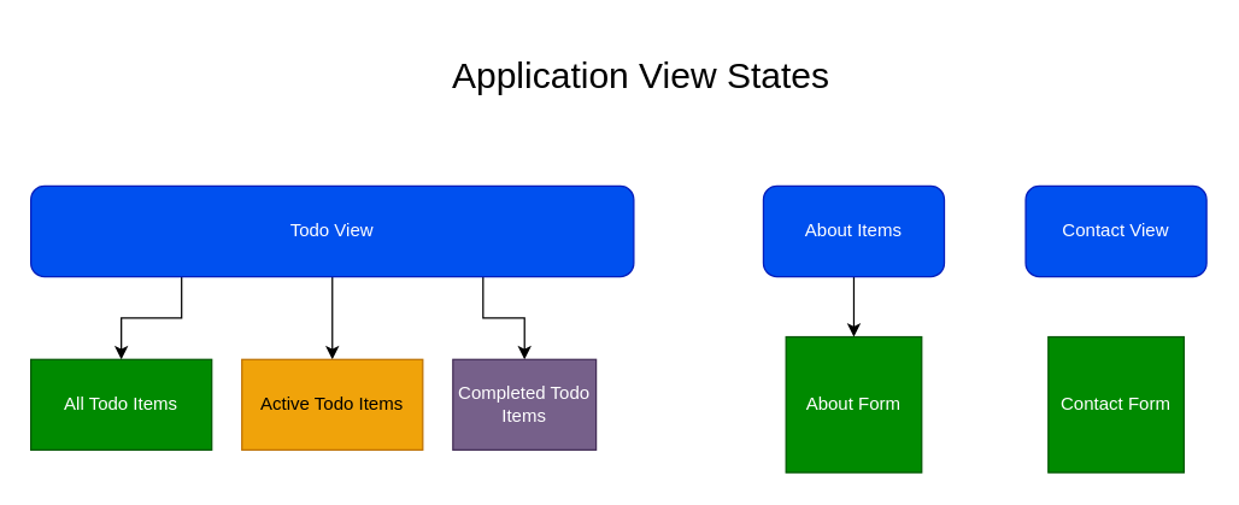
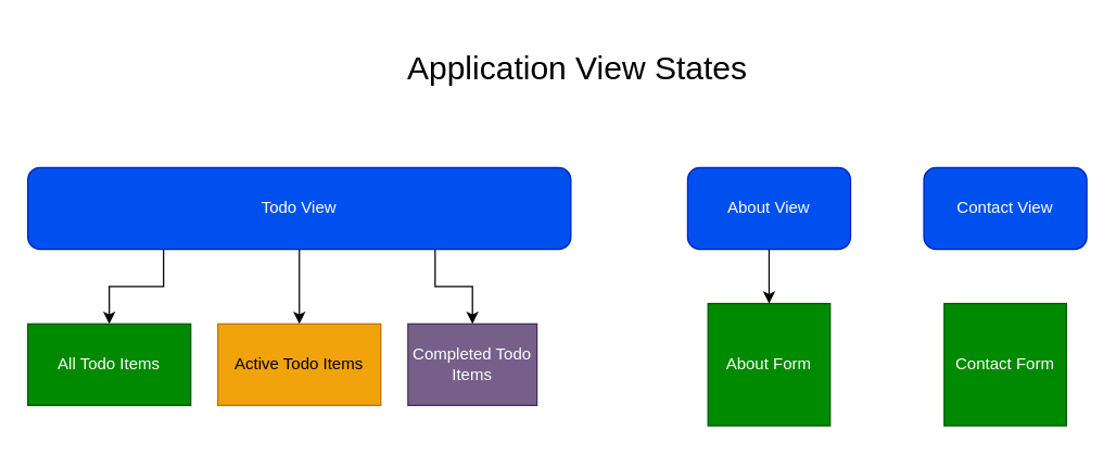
  <mxCell id="0" />
  <mxCell id="1" parent="0" />
  <mxCell id="2" value="" style="edgeStyle=orthogonalEdgeStyle;rounded=0;orthogonalLoop=1;jettySize=auto;html=1;" edge="1" parent="1" source="5" target="12"><mxGeometry relative="1" as="geometry" /></mxCell>
  <mxCell id="3" style="edgeStyle=orthogonalEdgeStyle;rounded=0;orthogonalLoop=1;jettySize=auto;html=1;exitX=0.25;exitY=1;exitDx=0;exitDy=0;" edge="1" parent="1" source="5" target="11"><mxGeometry relative="1" as="geometry" /></mxCell>
  <mxCell id="4" style="edgeStyle=orthogonalEdgeStyle;rounded=0;orthogonalLoop=1;jettySize=auto;html=1;exitX=0.75;exitY=1;exitDx=0;exitDy=0;entryX=0.5;entryY=0;entryDx=0;entryDy=0;" edge="1" parent="1" source="5" target="13"><mxGeometry relative="1" as="geometry" /></mxCell>
  <mxCell id="5" value="Todo View" style="rounded=1;whiteSpace=wrap;html=1;fillColor=#0050ef;fontColor=#ffffff;strokeColor=#001DBC;" vertex="1" parent="1"><mxGeometry x="20" y="123" width="400" height="60" as="geometry" /></mxCell>
  <mxCell id="6" value="" style="edgeStyle=orthogonalEdgeStyle;rounded=0;orthogonalLoop=1;jettySize=auto;html=1;" edge="1" parent="1" source="7" target="10"><mxGeometry relative="1" as="geometry" /></mxCell>
- <mxCell id="7" value="About Items" style="rounded=1;whiteSpace=wrap;html=1;fillColor=#0050ef;fontColor=#ffffff;strokeColor=#001DBC;" vertex="1" parent="1"><mxGeometry x="506" y="123" width="120" height="60" as="geometry" /></mxCell>
+ <mxCell id="7" value="About View" style="rounded=1;whiteSpace=wrap;html=1;fillColor=#0050ef;fontColor=#ffffff;strokeColor=#001DBC;" vertex="1" parent="1"><mxGeometry x="506" y="123" width="120" height="60" as="geometry" /></mxCell>
  <mxCell id="8" value="Contact View" style="rounded=1;whiteSpace=wrap;html=1;fillColor=#0050ef;fontColor=#ffffff;strokeColor=#001DBC;" vertex="1" parent="1"><mxGeometry x="680" y="123" width="120" height="60" as="geometry" /></mxCell>
  <mxCell id="9" value="Contact Form" style="whiteSpace=wrap;html=1;aspect=fixed;fillColor=#008a00;fontColor=#ffffff;strokeColor=#005700;" vertex="1" parent="1"><mxGeometry x="695" y="223" width="90" height="90" as="geometry" /></mxCell>
  <mxCell id="10" value="About Form" style="whiteSpace=wrap;html=1;aspect=fixed;fillColor=#008a00;fontColor=#ffffff;strokeColor=#005700;" vertex="1" parent="1"><mxGeometry x="521" y="223" width="90" height="90" as="geometry" /></mxCell>
  <mxCell id="11" value="All Todo Items" style="rounded=0;whiteSpace=wrap;html=1;fillColor=#008a00;fontColor=#ffffff;strokeColor=#005700;" vertex="1" parent="1"><mxGeometry x="20" y="238" width="120" height="60" as="geometry" /></mxCell>
  <mxCell id="12" value="Active Todo Items" style="rounded=0;whiteSpace=wrap;html=1;fillColor=#f0a30a;fontColor=#000000;strokeColor=#BD7000;" vertex="1" parent="1"><mxGeometry x="160" y="238" width="120" height="60" as="geometry" /></mxCell>
  <mxCell id="13" value="Completed Todo Items" style="rounded=0;whiteSpace=wrap;html=1;fillColor=#76608a;fontColor=#ffffff;strokeColor=#432D57;" vertex="1" parent="1"><mxGeometry x="300" y="238" width="95" height="60" as="geometry" /></mxCell>
  <mxCell id="14" value="Application View States" style="text;html=1;align=center;verticalAlign=middle;whiteSpace=wrap;rounded=0;fontSize=24;" vertex="1" parent="1"><mxGeometry x="80" y="20" width="690" height="60" as="geometry" /></mxCell>
